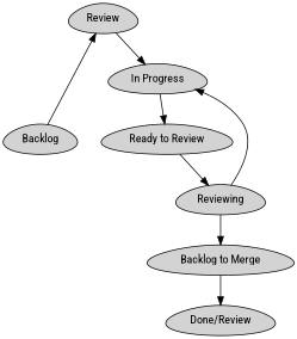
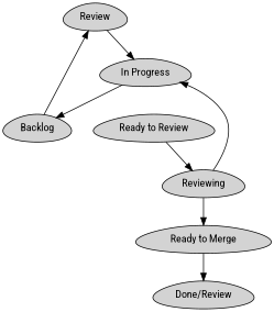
  digraph {
    fontname="Roboto Condensed"
    nodesep=0.5
    ranksep=0.5
    node [fontname="Roboto Condensed" shape=egg style=filled]
    edge [fontname="Roboto Condensed"]
    n1 [label=Review]
    Backlog
    "In Progress"
    "Ready to Review"
    Reviewing
-   "Ready to Merge" [label="Backlog to Merge"]
+   "Ready to Merge"
    n7 [label="Done/Review"]
    n1 -> "In Progress"
    Backlog -> n1
-   "In Progress" -> "Ready to Review"
+   "In Progress" -> Backlog
    "Ready to Review" -> Reviewing
    Reviewing -> "In Progress"
    Reviewing -> "Ready to Merge"
    "Ready to Merge" -> n7
  }
